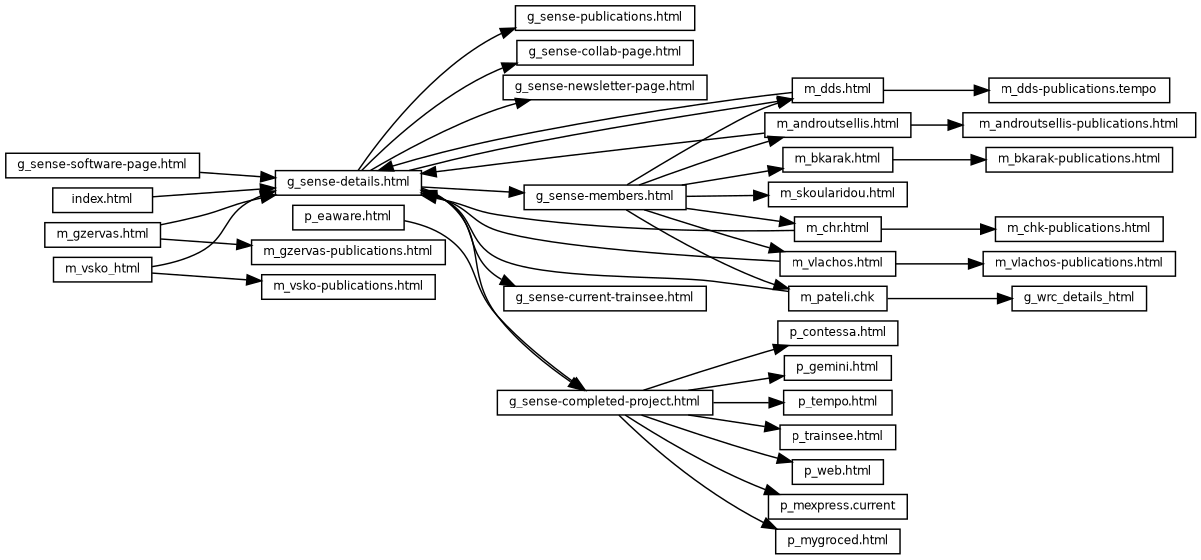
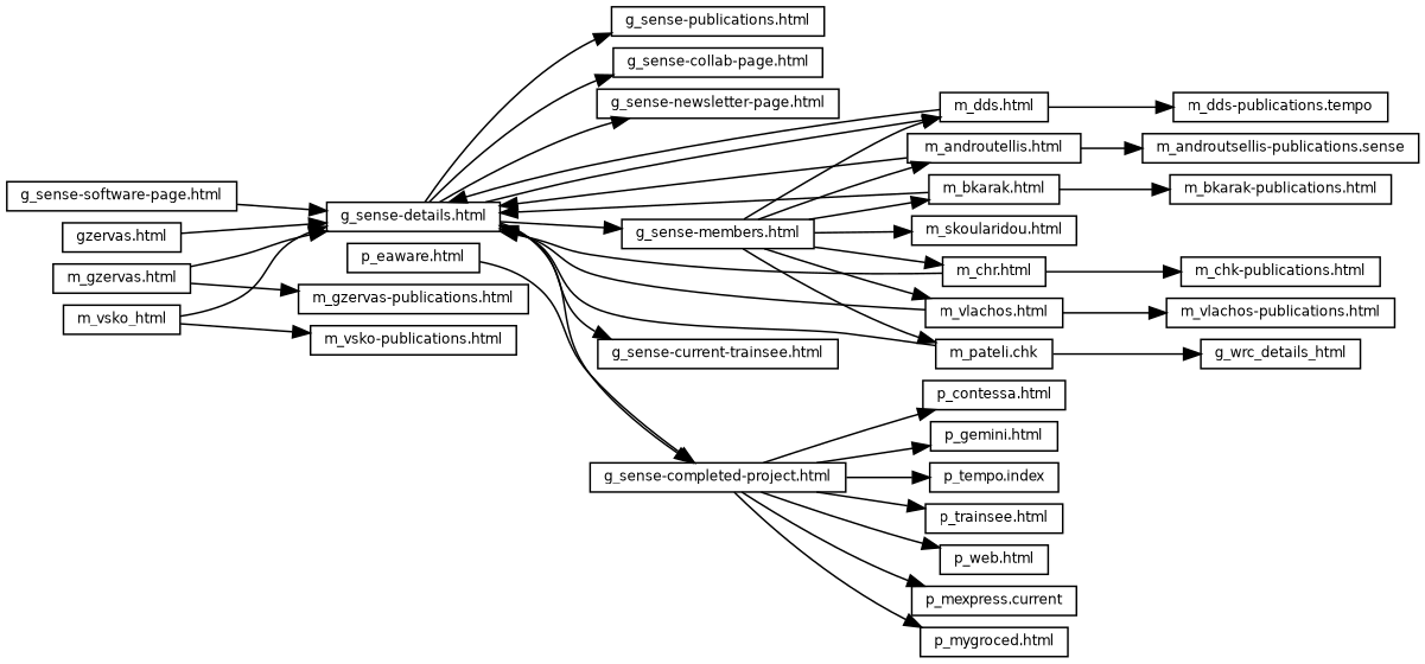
  digraph {
    nodesep=.1
    rankdir=LR
    node [fontname=Helvetica fontsize=8 shape=box]
    edge [arrowhead=normal arrowtail=none]
    n1 [height=.15 label="g_sense-details.html"]
    n2 [height=.15 label="g_sense-members.html"]
    n3 [height=.15 label="g_sense-current-trainsee.html"]
    n4 [height=.15 label="g_sense-completed-project.html"]
    n5 [height=.15 label="g_sense-publications.html"]
    n6 [height=.15 label="g_sense-collab-page.html"]
    n7 [height=.15 label="g_sense-newsletter-page.html"]
    n8 [height=.15 label="m_dds.html"]
-   n9 [height=.15 label="m_androutsellis.html"]
+   n9 [height=.15 label="m_androutellis.html"]
    n10 [height=.15 label="m_bkarak.html"]
    n11 [height=.15 label="m_chr.html"]
    n12 [height=.15 label="m_vlachos.html"]
    n13 [height=.15 label="m_pateli.chk"]
    n14 [height=.15 label="m_skoularidou.html"]
    n15 [height=.15 label="p_contessa.html"]
    n16 [height=.15 label="p_gemini.html"]
-   n17 [height=.15 label="p_tempo.html"]
+   n17 [height=.15 label="p_tempo.index"]
    n18 [height=.15 label="p_trainsee.html"]
    n19 [height=.15 label="p_web.html"]
    n20 [height=.15 label="p_mexpress.current"]
    n21 [height=.15 label="p_mygroced.html"]
    n22 [height=.15 label="g_sense-software-page.html"]
    n23 [height=.15 label="m_dds-publications.tempo"]
-   n24 [height=.15 label="m_androutsellis-publications.html"]
+   n24 [height=.15 label="m_androutsellis-publications.sense"]
    n25 [height=.15 label="m_bkarak-publications.html"]
    n26 [height=.15 label="m_chk-publications.html"]
    n27 [height=.15 label="m_gzervas.html"]
    n28 [height=.15 label="m_gzervas-publications.html"]
    n29 [height=.15 label="m_vlachos-publications.html"]
    n30 [height=.15 label=g_wrc_details_html]
    n31 [height=.15 label="p_eaware.html"]
-   n32 [height=.15 label="index.html"]
+   n32 [height=.15 label="gzervas.html"]
    n33 [height=.15 label="m_vsko-publications.html"]
    m_vsko_html [height=.15]
    n1 -> n2
    n1 -> n3
    n1 -> n4
    n1 -> n5
    n1 -> n6
    n1 -> n7
    n1 -> n8
    n2 -> n8
    n2 -> n9
    n2 -> n10
    n2 -> n11
    n2 -> n12
    n2 -> n13
    n2 -> n14
    n4 -> n15
    n4 -> n16
    n4 -> n17
    n4 -> n18
    n4 -> n19
    n4 -> n20
    n4 -> n21
    n8 -> n1
    n8 -> n23
    n9 -> n1
    n9 -> n24
+   n10 -> n1
    n10 -> n25
    n11 -> n1
    n11 -> n26
    n12 -> n1
    n12 -> n29
    n13 -> n1
    n13 -> n30
    n22 -> n1
    n27 -> n1
    n27 -> n28
    n31 -> n4
    n32 -> n1
    m_vsko_html -> n1
    m_vsko_html -> n33
  }
